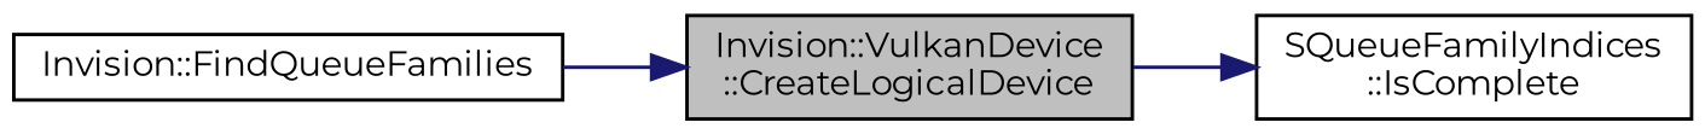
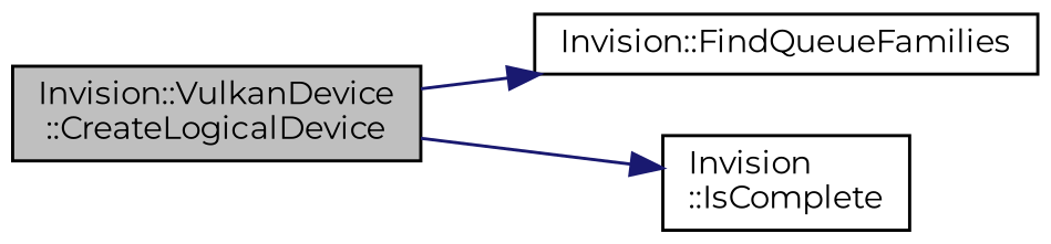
  digraph {
    fontname=Montserrat
    rankdir=LR
    node [color=black fillcolor=white fontname=Montserrat fontsize=10 shape=record style=filled]
    edge [color=midnightblue fontname=Montserrat fontsize=10 labelfontname=Helvetica labelfontsize=10 style=solid]
    n1 [fillcolor=grey75 fontcolor=black height=0.2 label="Invision::VulkanDevice\l::CreateLogicalDevice" width=0.4]
    n2 [height=0.2 label="Invision::FindQueueFamilies" width=0.4]
-   n3 [height=0.2 label="SQueueFamilyIndices\l::IsComplete" width=0.4]
-   n2 -> n1
+   n3 [height=0.2 label="Invision\l::IsComplete" width=0.4]
+   n1 -> n2
    n1 -> n3
  }
